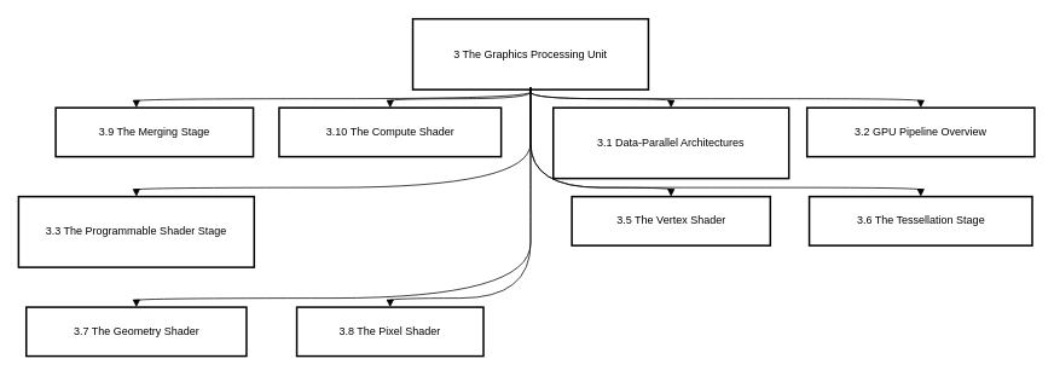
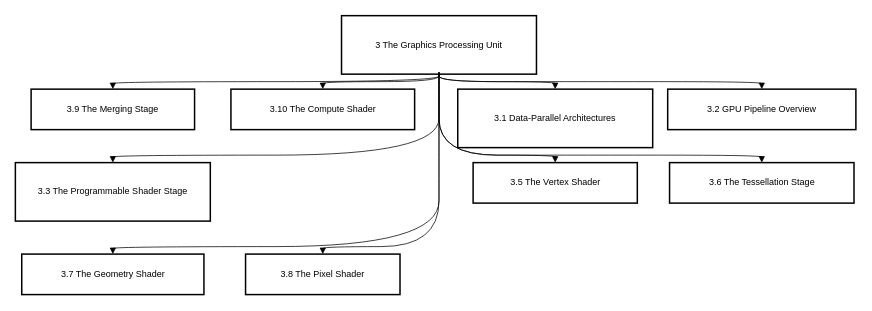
  <mxCell id="0" />
  <mxCell id="1" parent="0" />
  <mxCell id="2" value="3 The Graphics Processing Unit" style="whiteSpace=wrap;strokeWidth=2;" vertex="1" parent="1"><mxGeometry x="455" y="20" width="260" height="78" as="geometry" /></mxCell>
  <mxCell id="3" value="3.1 Data-Parallel Architectures" style="whiteSpace=wrap;strokeWidth=2;" vertex="1" parent="1"><mxGeometry x="610" y="118" width="260" height="78" as="geometry" /></mxCell>
  <mxCell id="4" value="3.2 GPU Pipeline Overview" style="whiteSpace=wrap;strokeWidth=2;" vertex="1" parent="1"><mxGeometry x="890" y="118" width="251" height="54" as="geometry" /></mxCell>
  <mxCell id="5" value="3.3 The Programmable Shader Stage" style="whiteSpace=wrap;strokeWidth=2;" vertex="1" parent="1"><mxGeometry x="20" y="216" width="260" height="78" as="geometry" /></mxCell>
  <mxCell id="6" value="3.5 The Vertex Shader" style="whiteSpace=wrap;strokeWidth=2;" vertex="1" parent="1"><mxGeometry x="630.5" y="216" width="219" height="54" as="geometry" /></mxCell>
  <mxCell id="7" value="3.6 The Tessellation Stage" style="whiteSpace=wrap;strokeWidth=2;" vertex="1" parent="1"><mxGeometry x="892.5" y="216" width="246" height="54" as="geometry" /></mxCell>
  <mxCell id="8" value="3.7 The Geometry Shader" style="whiteSpace=wrap;strokeWidth=2;" vertex="1" parent="1"><mxGeometry x="28.5" y="338" width="243" height="54" as="geometry" /></mxCell>
  <mxCell id="9" value="3.8 The Pixel Shader" style="whiteSpace=wrap;strokeWidth=2;" vertex="1" parent="1"><mxGeometry x="327" y="338" width="206" height="54" as="geometry" /></mxCell>
- <mxCell id="10" value="3.9 The Merging Stage" style="whiteSpace=wrap;strokeWidth=2;" vertex="1" parent="1"><mxGeometry x="61" y="118" width="218" height="54" as="geometry" /></mxCell>
+ <mxCell id="10" value="3.9 The Merging Stage" style="whiteSpace=wrap;strokeWidth=2;" vertex="1" parent="1"><mxGeometry x="41" y="118" width="218" height="54" as="geometry" /></mxCell>
  <mxCell id="11" value="3.10 The Compute Shader" style="whiteSpace=wrap;strokeWidth=2;" vertex="1" parent="1"><mxGeometry x="307.5" y="118" width="245" height="54" as="geometry" /></mxCell>
  <mxCell id="12" value="" style="curved=1;startArrow=none;endArrow=block;rounded=0;noEdgeStyle=1;orthogonal=1;edgeStyle=orthogonalEdgeStyle;" edge="1" parent="1" source="2" target="3"><mxGeometry relative="1" as="geometry"><Array as="points"><mxPoint x="585" y="93" /><mxPoint x="585" y="108" /><mxPoint x="740" y="108" /><mxPoint x="740" y="113" /></Array></mxGeometry></mxCell>
  <mxCell id="13" value="" style="curved=1;startArrow=none;endArrow=block;rounded=0;noEdgeStyle=1;orthogonal=1;edgeStyle=orthogonalEdgeStyle;" edge="1" parent="1" source="2" target="4"><mxGeometry relative="1" as="geometry"><Array as="points"><mxPoint x="585" y="93" /><mxPoint x="585" y="108" /><mxPoint x="740" y="108" /><mxPoint x="1015.5" y="108" /><mxPoint x="1015.5" y="113" /></Array></mxGeometry></mxCell>
  <mxCell id="14" value="" style="curved=1;startArrow=none;endArrow=block;rounded=0;noEdgeStyle=1;orthogonal=1;edgeStyle=orthogonalEdgeStyle;" edge="1" parent="1" source="2" target="5"><mxGeometry relative="1" as="geometry"><Array as="points"><mxPoint x="585" y="93" /><mxPoint x="585" y="108" /><mxPoint x="585" y="206" /><mxPoint x="150" y="206" /><mxPoint x="150" y="211" /></Array></mxGeometry></mxCell>
  <mxCell id="15" value="" style="curved=1;startArrow=none;endArrow=block;rounded=0;noEdgeStyle=1;orthogonal=1;edgeStyle=orthogonalEdgeStyle;" edge="1" parent="1" source="2" target="6"><mxGeometry relative="1" as="geometry"><Array as="points"><mxPoint x="585" y="93" /><mxPoint x="585" y="108" /><mxPoint x="585" y="206" /><mxPoint x="740" y="206" /><mxPoint x="740" y="211" /></Array></mxGeometry></mxCell>
  <mxCell id="16" value="" style="curved=1;startArrow=none;endArrow=block;rounded=0;noEdgeStyle=1;orthogonal=1;edgeStyle=orthogonalEdgeStyle;" edge="1" parent="1" source="2" target="7"><mxGeometry relative="1" as="geometry"><Array as="points"><mxPoint x="585" y="93" /><mxPoint x="585" y="108" /><mxPoint x="585" y="206" /><mxPoint x="740" y="206" /><mxPoint x="1015.5" y="206" /><mxPoint x="1015.5" y="211" /></Array></mxGeometry></mxCell>
  <mxCell id="17" value="" style="curved=1;startArrow=none;endArrow=block;rounded=0;noEdgeStyle=1;orthogonal=1;edgeStyle=orthogonalEdgeStyle;" edge="1" parent="1" source="2" target="8"><mxGeometry relative="1" as="geometry"><Array as="points"><mxPoint x="585" y="93" /><mxPoint x="585" y="108" /><mxPoint x="585" y="206" /><mxPoint x="585" y="328" /><mxPoint x="150" y="328" /><mxPoint x="150" y="333" /></Array></mxGeometry></mxCell>
  <mxCell id="18" value="" style="curved=1;startArrow=none;endArrow=block;rounded=0;noEdgeStyle=1;orthogonal=1;edgeStyle=orthogonalEdgeStyle;" edge="1" parent="1" source="2" target="9"><mxGeometry relative="1" as="geometry"><Array as="points"><mxPoint x="585" y="93" /><mxPoint x="585" y="108" /><mxPoint x="585" y="206" /><mxPoint x="585" y="328" /><mxPoint x="430" y="328" /><mxPoint x="430" y="333" /></Array></mxGeometry></mxCell>
  <mxCell id="19" value="" style="curved=1;startArrow=none;endArrow=block;rounded=0;noEdgeStyle=1;orthogonal=1;edgeStyle=orthogonalEdgeStyle;" edge="1" parent="1" source="2" target="10"><mxGeometry relative="1" as="geometry"><Array as="points"><mxPoint x="585" y="93" /><mxPoint x="585" y="108" /><mxPoint x="150" y="108" /><mxPoint x="150" y="113" /></Array></mxGeometry></mxCell>
  <mxCell id="20" value="" style="curved=1;startArrow=none;endArrow=block;rounded=0;noEdgeStyle=1;orthogonal=1;edgeStyle=orthogonalEdgeStyle;" edge="1" parent="1" source="2" target="11"><mxGeometry relative="1" as="geometry"><Array as="points"><mxPoint x="585" y="93" /><mxPoint x="585" y="108" /><mxPoint x="430" y="108" /><mxPoint x="430" y="113" /></Array></mxGeometry></mxCell>
